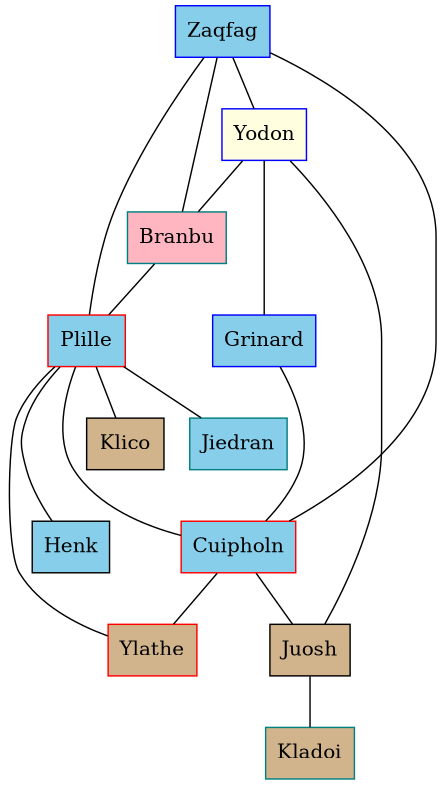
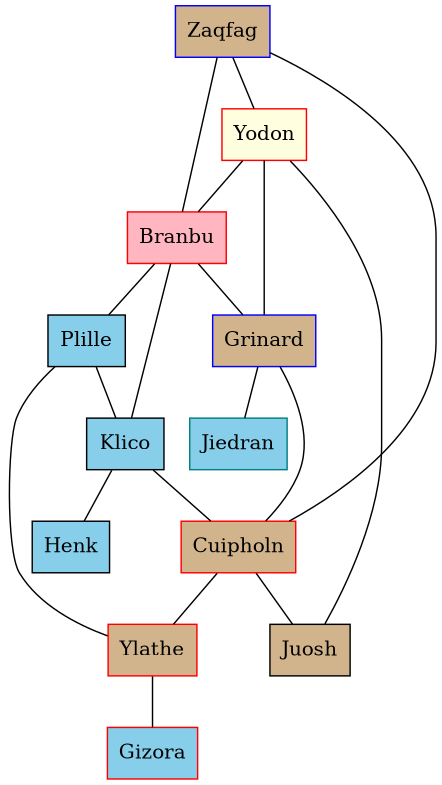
  graph {
    node [color=red fillcolor=tan shape=box style=filled]
-   n1 [color=blue fillcolor=skyblue label=Zaqfag]
-   n2 [color=blue fillcolor=lightyellow label=Yodon]
-   n3 [color=teal fillcolor=lightpink label=Branbu]
-   n4 [fillcolor=skyblue label=Cuipholn]
-   n5 [fillcolor=skyblue label=Plille]
-   n6 [color=blue fillcolor=skyblue label=Grinard]
+   n1 [color=blue label=Zaqfag]
+   n2 [fillcolor=lightyellow label=Yodon]
+   n3 [fillcolor=lightpink label=Branbu]
+   n4 [label=Cuipholn]
+   n5 [color=black fillcolor=skyblue label=Plille]
+   n6 [color=blue label=Grinard]
    n7 [color=black label=Juosh]
-   n8 [color=black label=Klico]
+   n8 [color=black fillcolor=skyblue label=Klico]
    n9 [label=Ylathe]
    n10 [color=teal fillcolor=skyblue label=Jiedran]
-   n11 [color=teal label=Kladoi]
    n12 [color=black fillcolor=skyblue label=Henk]
+   n13 [fillcolor=skyblue label=Gizora]
    n1 -- n2
    n1 -- n3
    n1 -- n4
-   n1 -- n5
    n2 -- n3
    n2 -- n6
    n2 -- n7
    n3 -- n5
+   n3 -- n6
+   n3 -- n8
    n4 -- n7
    n4 -- n9
-   n5 -- n4
+   n8 -- n4
    n5 -- n8
    n5 -- n9
    n6 -- n4
-   n5 -- n10
-   n7 -- n11
-   n5 -- n12
+   n6 -- n10
+   n8 -- n12
+   n9 -- n13
  }
